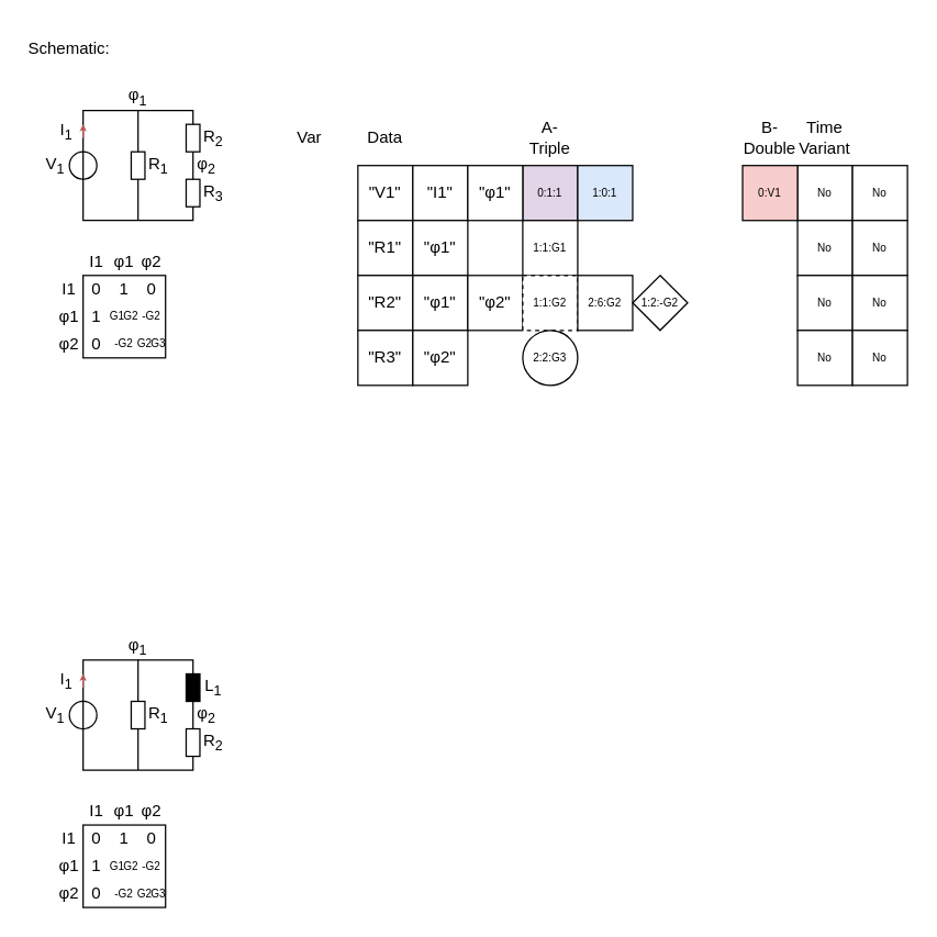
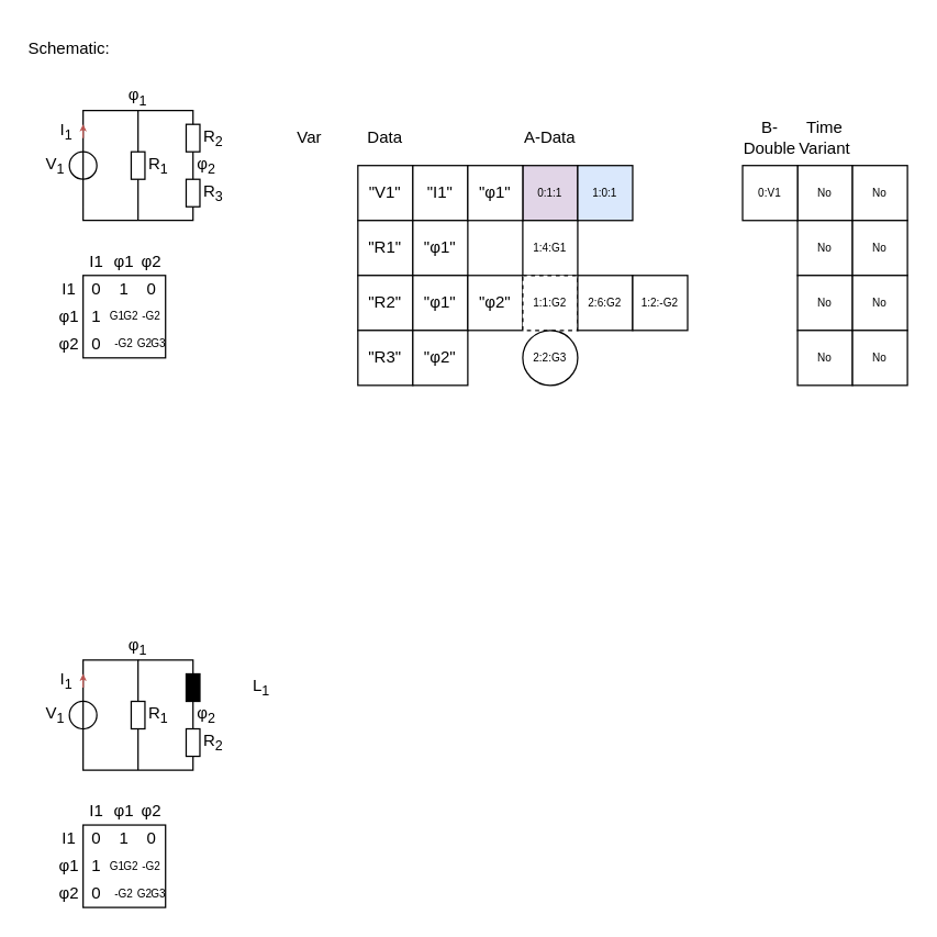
  <mxCell id="0" />
  <mxCell id="1" parent="0" />
  <mxCell id="2" value="Schematic:" style="text;html=1;align=center;verticalAlign=middle;whiteSpace=wrap;rounded=0;" parent="1" vertex="1"><mxGeometry x="20" y="20" width="60" height="30" as="geometry" /></mxCell>
  <mxCell id="3" style="edgeStyle=orthogonalEdgeStyle;rounded=0;orthogonalLoop=1;jettySize=auto;html=1;endArrow=none;endFill=0;" parent="1" source="4" edge="1"><mxGeometry relative="1" as="geometry"><mxPoint x="100" y="160" as="targetPoint" /></mxGeometry></mxCell>
  <mxCell id="4" value="" style="rounded=0;whiteSpace=wrap;html=1;fillColor=none;" parent="1" vertex="1"><mxGeometry x="95" y="110" width="10" height="20" as="geometry" /></mxCell>
  <mxCell id="5" style="edgeStyle=orthogonalEdgeStyle;rounded=0;orthogonalLoop=1;jettySize=auto;html=1;endArrow=none;endFill=0;" parent="1" source="7" edge="1"><mxGeometry relative="1" as="geometry"><mxPoint x="100" y="80" as="targetPoint" /><Array as="points"><mxPoint x="140" y="80" /></Array></mxGeometry></mxCell>
  <mxCell id="6" style="edgeStyle=orthogonalEdgeStyle;rounded=0;orthogonalLoop=1;jettySize=auto;html=1;entryX=0.5;entryY=0;entryDx=0;entryDy=0;endArrow=none;endFill=0;" parent="1" source="7" target="8" edge="1"><mxGeometry relative="1" as="geometry" /></mxCell>
  <mxCell id="7" value="" style="rounded=0;whiteSpace=wrap;html=1;fillColor=none;" parent="1" vertex="1"><mxGeometry x="135" y="90" width="10" height="20" as="geometry" /></mxCell>
  <mxCell id="8" value="" style="rounded=0;whiteSpace=wrap;html=1;fillColor=none;" parent="1" vertex="1"><mxGeometry x="135" y="130" width="10" height="20" as="geometry" /></mxCell>
  <mxCell id="9" value="" style="ellipse;whiteSpace=wrap;html=1;aspect=fixed;fillColor=none;" parent="1" vertex="1"><mxGeometry x="50" y="110" width="20" height="20" as="geometry" /></mxCell>
  <mxCell id="10" value="" style="endArrow=none;html=1;rounded=0;exitX=0.5;exitY=1;exitDx=0;exitDy=0;entryX=0.5;entryY=0;entryDx=0;entryDy=0;" parent="1" source="8" target="4" edge="1"><mxGeometry width="50" height="50" relative="1" as="geometry"><mxPoint x="120" y="150" as="sourcePoint" /><mxPoint x="60" y="80" as="targetPoint" /><Array as="points"><mxPoint x="140" y="160" /><mxPoint x="60" y="160" /><mxPoint x="60" y="80" /><mxPoint x="100" y="80" /></Array></mxGeometry></mxCell>
  <mxCell id="11" value="φ&lt;sub&gt;1&lt;/sub&gt;" style="text;html=1;align=center;verticalAlign=middle;whiteSpace=wrap;rounded=0;" parent="1" vertex="1"><mxGeometry x="90" y="60" width="20" height="20" as="geometry" /></mxCell>
  <mxCell id="12" value="φ&lt;sub&gt;2&lt;/sub&gt;" style="text;html=1;align=center;verticalAlign=middle;whiteSpace=wrap;rounded=0;" parent="1" vertex="1"><mxGeometry x="140" y="110" width="20" height="20" as="geometry" /></mxCell>
  <mxCell id="13" value="R&lt;sub&gt;2&lt;/sub&gt;" style="text;html=1;align=center;verticalAlign=middle;whiteSpace=wrap;rounded=0;" parent="1" vertex="1"><mxGeometry x="145" y="90" width="20" height="20" as="geometry" /></mxCell>
  <mxCell id="14" value="R&lt;sub&gt;3&lt;/sub&gt;" style="text;html=1;align=center;verticalAlign=middle;whiteSpace=wrap;rounded=0;" parent="1" vertex="1"><mxGeometry x="145" y="130" width="20" height="20" as="geometry" /></mxCell>
  <mxCell id="15" value="R&lt;sub&gt;1&lt;/sub&gt;" style="text;html=1;align=center;verticalAlign=middle;whiteSpace=wrap;rounded=0;" parent="1" vertex="1"><mxGeometry x="105" y="110" width="20" height="20" as="geometry" /></mxCell>
  <mxCell id="16" value="V&lt;sub&gt;1&lt;/sub&gt;" style="text;html=1;align=center;verticalAlign=middle;whiteSpace=wrap;rounded=0;" parent="1" vertex="1"><mxGeometry x="30" y="110" width="20" height="20" as="geometry" /></mxCell>
  <mxCell id="17" value="" style="endArrow=classic;html=1;rounded=0;endSize=2;fillColor=#f8cecc;strokeColor=#b85450;" parent="1" edge="1"><mxGeometry width="50" height="50" relative="1" as="geometry"><mxPoint x="60" y="100" as="sourcePoint" /><mxPoint x="60" y="90" as="targetPoint" /></mxGeometry></mxCell>
  <mxCell id="18" value="I&lt;sub&gt;1&lt;/sub&gt;" style="text;html=1;align=center;verticalAlign=middle;whiteSpace=wrap;rounded=0;" parent="1" vertex="1"><mxGeometry x="38" y="85" width="20" height="20" as="geometry" /></mxCell>
  <mxCell id="19" value="&quot;V1&quot;" style="rounded=0;whiteSpace=wrap;html=1;" parent="1" vertex="1"><mxGeometry x="260" y="120" width="40" height="40" as="geometry" /></mxCell>
  <mxCell id="20" value="&quot;R1&quot;" style="rounded=0;whiteSpace=wrap;html=1;movable=1;resizable=1;rotatable=1;deletable=1;editable=1;locked=0;connectable=1;" parent="1" vertex="1"><mxGeometry x="260" y="160" width="40" height="40" as="geometry" /></mxCell>
  <mxCell id="21" value="&quot;R2&quot;" style="rounded=0;whiteSpace=wrap;html=1;movable=1;resizable=1;rotatable=1;deletable=1;editable=1;locked=0;connectable=1;" parent="1" vertex="1"><mxGeometry x="260" y="200" width="40" height="40" as="geometry" /></mxCell>
  <mxCell id="22" value="&quot;R3&quot;" style="rounded=0;whiteSpace=wrap;html=1;movable=1;resizable=1;rotatable=1;deletable=1;editable=1;locked=0;connectable=1;" parent="1" vertex="1"><mxGeometry x="260" y="240" width="40" height="40" as="geometry" /></mxCell>
  <mxCell id="23" value="&quot;I1&quot;" style="rounded=0;whiteSpace=wrap;html=1;" parent="1" vertex="1"><mxGeometry x="300" y="120" width="40" height="40" as="geometry" /></mxCell>
  <mxCell id="24" value="&quot;φ1&quot;" style="rounded=0;whiteSpace=wrap;html=1;" parent="1" vertex="1"><mxGeometry x="300" y="160" width="40" height="40" as="geometry" /></mxCell>
  <mxCell id="25" value="&quot;φ1&quot;" style="rounded=0;whiteSpace=wrap;html=1;" parent="1" vertex="1"><mxGeometry x="300" y="200" width="40" height="40" as="geometry" /></mxCell>
  <mxCell id="26" value="&quot;φ2&quot;" style="rounded=0;whiteSpace=wrap;html=1;" parent="1" vertex="1"><mxGeometry x="340" y="200" width="40" height="40" as="geometry" /></mxCell>
  <mxCell id="27" value="&quot;φ2&quot;" style="rounded=0;whiteSpace=wrap;html=1;" parent="1" vertex="1"><mxGeometry x="300" y="240" width="40" height="40" as="geometry" /></mxCell>
  <mxCell id="28" value="Data" style="rounded=0;whiteSpace=wrap;html=1;strokeColor=none;fillColor=none;" parent="1" vertex="1"><mxGeometry x="260" y="80" width="40" height="40" as="geometry" /></mxCell>
  <mxCell id="29" value="Var" style="rounded=0;whiteSpace=wrap;html=1;strokeColor=none;fillColor=none;" parent="1" vertex="1"><mxGeometry x="205" y="80" width="40" height="40" as="geometry" /></mxCell>
- <mxCell id="30" value="A-Triple" style="rounded=0;whiteSpace=wrap;html=1;strokeColor=none;fillColor=none;" parent="1" vertex="1"><mxGeometry x="380" y="80" width="40" height="40" as="geometry" /></mxCell>
+ <mxCell id="30" value="A-Data" style="rounded=0;whiteSpace=wrap;html=1;strokeColor=none;fillColor=none;" parent="1" vertex="1"><mxGeometry x="380" y="80" width="40" height="40" as="geometry" /></mxCell>
  <mxCell id="31" value="0" style="text;html=1;align=center;verticalAlign=middle;whiteSpace=wrap;rounded=0;" parent="1" vertex="1"><mxGeometry x="60" y="200" width="20" height="20" as="geometry" /></mxCell>
  <mxCell id="32" value="1" style="text;html=1;align=center;verticalAlign=middle;whiteSpace=wrap;rounded=0;" parent="1" vertex="1"><mxGeometry x="80" y="200" width="20" height="20" as="geometry" /></mxCell>
  <mxCell id="33" value="1" style="text;html=1;align=center;verticalAlign=middle;whiteSpace=wrap;rounded=0;" parent="1" vertex="1"><mxGeometry x="60" y="220" width="20" height="20" as="geometry" /></mxCell>
  <mxCell id="34" value="G1" style="text;html=1;align=center;verticalAlign=middle;whiteSpace=wrap;rounded=0;fontSize=8;" parent="1" vertex="1"><mxGeometry x="80" y="225" width="10" height="10" as="geometry" /></mxCell>
  <mxCell id="35" value="I1" style="text;html=1;align=center;verticalAlign=middle;whiteSpace=wrap;rounded=0;" parent="1" vertex="1"><mxGeometry x="60" y="180" width="20" height="20" as="geometry" /></mxCell>
  <mxCell id="36" value="φ1" style="text;html=1;align=center;verticalAlign=middle;whiteSpace=wrap;rounded=0;" parent="1" vertex="1"><mxGeometry x="80" y="180" width="20" height="20" as="geometry" /></mxCell>
  <mxCell id="37" value="φ2" style="text;html=1;align=center;verticalAlign=middle;whiteSpace=wrap;rounded=0;" parent="1" vertex="1"><mxGeometry x="100" y="180" width="20" height="20" as="geometry" /></mxCell>
  <mxCell id="38" value="φ1" style="text;html=1;align=center;verticalAlign=middle;whiteSpace=wrap;rounded=0;" parent="1" vertex="1"><mxGeometry x="40" y="220" width="20" height="20" as="geometry" /></mxCell>
  <mxCell id="39" value="φ2" style="text;html=1;align=center;verticalAlign=middle;whiteSpace=wrap;rounded=0;" parent="1" vertex="1"><mxGeometry x="40" y="240" width="20" height="20" as="geometry" /></mxCell>
  <mxCell id="40" value="I1" style="text;html=1;align=center;verticalAlign=middle;whiteSpace=wrap;rounded=0;" parent="1" vertex="1"><mxGeometry x="40" y="200" width="20" height="20" as="geometry" /></mxCell>
  <mxCell id="41" value="G2" style="text;html=1;align=center;verticalAlign=middle;whiteSpace=wrap;rounded=0;fontSize=8;" parent="1" vertex="1"><mxGeometry x="90" y="225" width="10" height="10" as="geometry" /></mxCell>
  <mxCell id="42" value="G2" style="text;html=1;align=center;verticalAlign=middle;whiteSpace=wrap;rounded=0;fontSize=8;" parent="1" vertex="1"><mxGeometry x="100" y="245" width="10" height="10" as="geometry" /></mxCell>
  <mxCell id="43" value="G3" style="text;html=1;align=center;verticalAlign=middle;whiteSpace=wrap;rounded=0;fontSize=8;" parent="1" vertex="1"><mxGeometry x="110" y="245" width="10" height="10" as="geometry" /></mxCell>
  <mxCell id="44" value="-G2" style="text;html=1;align=center;verticalAlign=middle;whiteSpace=wrap;rounded=0;fontSize=8;" parent="1" vertex="1"><mxGeometry x="100" y="225" width="20" height="10" as="geometry" /></mxCell>
  <mxCell id="45" value="-G2" style="text;html=1;align=center;verticalAlign=middle;whiteSpace=wrap;rounded=0;fontSize=8;" parent="1" vertex="1"><mxGeometry x="80" y="245" width="20" height="10" as="geometry" /></mxCell>
  <mxCell id="46" value="0" style="text;html=1;align=center;verticalAlign=middle;whiteSpace=wrap;rounded=0;" parent="1" vertex="1"><mxGeometry x="100" y="200" width="20" height="20" as="geometry" /></mxCell>
  <mxCell id="47" value="0" style="text;html=1;align=center;verticalAlign=middle;whiteSpace=wrap;rounded=0;" parent="1" vertex="1"><mxGeometry x="60" y="240" width="20" height="20" as="geometry" /></mxCell>
  <mxCell id="48" value="" style="rounded=0;whiteSpace=wrap;html=1;fillColor=none;strokeColor=default;" parent="1" vertex="1"><mxGeometry x="60" y="200" width="60" height="60" as="geometry" /></mxCell>
  <mxCell id="49" value="0:1:1" style="rounded=0;whiteSpace=wrap;html=1;fontSize=8;fillColor=#e1d5e7;" parent="1" vertex="1"><mxGeometry x="380" y="120" width="40" height="40" as="geometry" /></mxCell>
  <mxCell id="50" value="1:0:1" style="rounded=0;whiteSpace=wrap;html=1;fontSize=8;fillColor=#dae8fc;" parent="1" vertex="1"><mxGeometry x="420" y="120" width="40" height="40" as="geometry" /></mxCell>
- <mxCell id="51" value="1:1:G1" style="rounded=0;whiteSpace=wrap;html=1;fontSize=8;" parent="1" vertex="1"><mxGeometry x="380" y="160" width="40" height="40" as="geometry" /></mxCell>
+ <mxCell id="51" value="1:4:G1" style="rounded=0;whiteSpace=wrap;html=1;fontSize=8;" parent="1" vertex="1"><mxGeometry x="380" y="160" width="40" height="40" as="geometry" /></mxCell>
  <mxCell id="52" value="1:1:G2" style="rounded=0;whiteSpace=wrap;html=1;fontSize=8;dashed=1;" parent="1" vertex="1"><mxGeometry x="380" y="200" width="40" height="40" as="geometry" /></mxCell>
  <mxCell id="53" value="2:6:G2" style="rounded=0;whiteSpace=wrap;html=1;fontSize=8;" parent="1" vertex="1"><mxGeometry x="420" y="200" width="40" height="40" as="geometry" /></mxCell>
- <mxCell id="54" value="1:2:-G2" style="rhombus;whiteSpace=wrap;html=1;fontSize=8;" parent="1" vertex="1"><mxGeometry x="460" y="200" width="40" height="40" as="geometry" /></mxCell>
+ <mxCell id="54" value="1:2:-G2" style="rounded=0;whiteSpace=wrap;html=1;fontSize=8;" parent="1" vertex="1"><mxGeometry x="460" y="200" width="40" height="40" as="geometry" /></mxCell>
  <mxCell id="55" value="2:2:G3" style="ellipse;whiteSpace=wrap;html=1;fontSize=8;" parent="1" vertex="1"><mxGeometry x="380" y="240" width="40" height="40" as="geometry" /></mxCell>
  <mxCell id="56" value="Time&lt;div&gt;Variant&lt;/div&gt;" style="rounded=0;whiteSpace=wrap;html=1;strokeColor=none;fillColor=none;" parent="1" vertex="1"><mxGeometry x="580" y="80" width="40" height="40" as="geometry" /></mxCell>
  <mxCell id="57" value="No" style="rounded=0;whiteSpace=wrap;html=1;fontSize=8;" parent="1" vertex="1"><mxGeometry x="580" y="120" width="40" height="40" as="geometry" /></mxCell>
  <mxCell id="58" value="No" style="rounded=0;whiteSpace=wrap;html=1;fontSize=8;" parent="1" vertex="1"><mxGeometry x="580" y="160" width="40" height="40" as="geometry" /></mxCell>
  <mxCell id="59" value="No" style="rounded=0;whiteSpace=wrap;html=1;fontSize=8;" parent="1" vertex="1"><mxGeometry x="580" y="200" width="40" height="40" as="geometry" /></mxCell>
  <mxCell id="60" value="No" style="rounded=0;whiteSpace=wrap;html=1;fontSize=8;" parent="1" vertex="1"><mxGeometry x="580" y="240" width="40" height="40" as="geometry" /></mxCell>
  <mxCell id="61" value="No" style="rounded=0;whiteSpace=wrap;html=1;fontSize=8;" parent="1" vertex="1"><mxGeometry x="620" y="120" width="40" height="40" as="geometry" /></mxCell>
  <mxCell id="62" value="No" style="rounded=0;whiteSpace=wrap;html=1;fontSize=8;" parent="1" vertex="1"><mxGeometry x="620" y="160" width="40" height="40" as="geometry" /></mxCell>
  <mxCell id="63" value="No" style="rounded=0;whiteSpace=wrap;html=1;fontSize=8;" parent="1" vertex="1"><mxGeometry x="620" y="200" width="40" height="40" as="geometry" /></mxCell>
  <mxCell id="64" value="No" style="rounded=0;whiteSpace=wrap;html=1;fontSize=8;" parent="1" vertex="1"><mxGeometry x="620" y="240" width="40" height="40" as="geometry" /></mxCell>
  <mxCell id="65" style="edgeStyle=orthogonalEdgeStyle;rounded=0;orthogonalLoop=1;jettySize=auto;html=1;endArrow=none;endFill=0;" edge="1" parent="1" source="66"><mxGeometry relative="1" as="geometry"><mxPoint x="100" y="560" as="targetPoint" /></mxGeometry></mxCell>
  <mxCell id="66" value="" style="rounded=0;whiteSpace=wrap;html=1;fillColor=none;" vertex="1" parent="1"><mxGeometry x="95" y="510" width="10" height="20" as="geometry" /></mxCell>
  <mxCell id="67" style="edgeStyle=orthogonalEdgeStyle;rounded=0;orthogonalLoop=1;jettySize=auto;html=1;endArrow=none;endFill=0;" edge="1" parent="1" source="69"><mxGeometry relative="1" as="geometry"><mxPoint x="100" y="480" as="targetPoint" /><Array as="points"><mxPoint x="140" y="480" /></Array></mxGeometry></mxCell>
  <mxCell id="68" style="edgeStyle=orthogonalEdgeStyle;rounded=0;orthogonalLoop=1;jettySize=auto;html=1;entryX=0.5;entryY=0;entryDx=0;entryDy=0;endArrow=none;endFill=0;" edge="1" parent="1" source="69" target="70"><mxGeometry relative="1" as="geometry" /></mxCell>
  <mxCell id="69" value="" style="rounded=0;whiteSpace=wrap;html=1;fillColor=#000000;" vertex="1" parent="1"><mxGeometry x="135" y="490" width="10" height="20" as="geometry" /></mxCell>
  <mxCell id="70" value="" style="rounded=0;whiteSpace=wrap;html=1;fillColor=none;" vertex="1" parent="1"><mxGeometry x="135" y="530" width="10" height="20" as="geometry" /></mxCell>
  <mxCell id="71" value="" style="ellipse;whiteSpace=wrap;html=1;aspect=fixed;fillColor=none;" vertex="1" parent="1"><mxGeometry x="50" y="510" width="20" height="20" as="geometry" /></mxCell>
  <mxCell id="72" value="" style="endArrow=none;html=1;rounded=0;exitX=0.5;exitY=1;exitDx=0;exitDy=0;entryX=0.5;entryY=0;entryDx=0;entryDy=0;" edge="1" parent="1" source="70" target="66"><mxGeometry width="50" height="50" relative="1" as="geometry"><mxPoint x="120" y="550" as="sourcePoint" /><mxPoint x="60" y="480" as="targetPoint" /><Array as="points"><mxPoint x="140" y="560" /><mxPoint x="60" y="560" /><mxPoint x="60" y="480" /><mxPoint x="100" y="480" /></Array></mxGeometry></mxCell>
  <mxCell id="73" value="φ&lt;sub&gt;1&lt;/sub&gt;" style="text;html=1;align=center;verticalAlign=middle;whiteSpace=wrap;rounded=0;" vertex="1" parent="1"><mxGeometry x="90" y="460" width="20" height="20" as="geometry" /></mxCell>
  <mxCell id="74" value="φ&lt;sub&gt;2&lt;/sub&gt;" style="text;html=1;align=center;verticalAlign=middle;whiteSpace=wrap;rounded=0;" vertex="1" parent="1"><mxGeometry x="140" y="510" width="20" height="20" as="geometry" /></mxCell>
- <mxCell id="75" value="L&lt;sub&gt;1&lt;/sub&gt;" style="text;html=1;align=center;verticalAlign=middle;whiteSpace=wrap;rounded=0;" vertex="1" parent="1"><mxGeometry x="145" y="490" width="20" height="20" as="geometry" /></mxCell>
+ <mxCell id="75" value="L&lt;sub&gt;1&lt;/sub&gt;" style="text;html=1;align=center;verticalAlign=middle;whiteSpace=wrap;rounded=0;" vertex="1" parent="1"><mxGeometry x="180" y="490" width="20" height="20" as="geometry" /></mxCell>
  <mxCell id="76" value="R&lt;sub&gt;2&lt;/sub&gt;" style="text;html=1;align=center;verticalAlign=middle;whiteSpace=wrap;rounded=0;" vertex="1" parent="1"><mxGeometry x="145" y="530" width="20" height="20" as="geometry" /></mxCell>
  <mxCell id="77" value="R&lt;sub&gt;1&lt;/sub&gt;" style="text;html=1;align=center;verticalAlign=middle;whiteSpace=wrap;rounded=0;" vertex="1" parent="1"><mxGeometry x="105" y="510" width="20" height="20" as="geometry" /></mxCell>
  <mxCell id="78" value="V&lt;sub&gt;1&lt;/sub&gt;" style="text;html=1;align=center;verticalAlign=middle;whiteSpace=wrap;rounded=0;" vertex="1" parent="1"><mxGeometry x="30" y="510" width="20" height="20" as="geometry" /></mxCell>
  <mxCell id="79" value="" style="endArrow=classic;html=1;rounded=0;endSize=2;fillColor=#f8cecc;strokeColor=#b85450;" edge="1" parent="1"><mxGeometry width="50" height="50" relative="1" as="geometry"><mxPoint x="60" y="500" as="sourcePoint" /><mxPoint x="60" y="490" as="targetPoint" /></mxGeometry></mxCell>
  <mxCell id="80" value="I&lt;sub&gt;1&lt;/sub&gt;" style="text;html=1;align=center;verticalAlign=middle;whiteSpace=wrap;rounded=0;" vertex="1" parent="1"><mxGeometry x="38" y="485" width="20" height="20" as="geometry" /></mxCell>
  <mxCell id="81" value="0" style="text;html=1;align=center;verticalAlign=middle;whiteSpace=wrap;rounded=0;" vertex="1" parent="1"><mxGeometry x="60" y="600" width="20" height="20" as="geometry" /></mxCell>
  <mxCell id="82" value="1" style="text;html=1;align=center;verticalAlign=middle;whiteSpace=wrap;rounded=0;" vertex="1" parent="1"><mxGeometry x="80" y="600" width="20" height="20" as="geometry" /></mxCell>
  <mxCell id="83" value="1" style="text;html=1;align=center;verticalAlign=middle;whiteSpace=wrap;rounded=0;" vertex="1" parent="1"><mxGeometry x="60" y="620" width="20" height="20" as="geometry" /></mxCell>
  <mxCell id="84" value="G1" style="text;html=1;align=center;verticalAlign=middle;whiteSpace=wrap;rounded=0;fontSize=8;" vertex="1" parent="1"><mxGeometry x="80" y="625" width="10" height="10" as="geometry" /></mxCell>
  <mxCell id="85" value="I1" style="text;html=1;align=center;verticalAlign=middle;whiteSpace=wrap;rounded=0;" vertex="1" parent="1"><mxGeometry x="60" y="580" width="20" height="20" as="geometry" /></mxCell>
  <mxCell id="86" value="φ1" style="text;html=1;align=center;verticalAlign=middle;whiteSpace=wrap;rounded=0;" vertex="1" parent="1"><mxGeometry x="80" y="580" width="20" height="20" as="geometry" /></mxCell>
  <mxCell id="87" value="φ2" style="text;html=1;align=center;verticalAlign=middle;whiteSpace=wrap;rounded=0;" vertex="1" parent="1"><mxGeometry x="100" y="580" width="20" height="20" as="geometry" /></mxCell>
  <mxCell id="88" value="φ1" style="text;html=1;align=center;verticalAlign=middle;whiteSpace=wrap;rounded=0;" vertex="1" parent="1"><mxGeometry x="40" y="620" width="20" height="20" as="geometry" /></mxCell>
  <mxCell id="89" value="φ2" style="text;html=1;align=center;verticalAlign=middle;whiteSpace=wrap;rounded=0;" vertex="1" parent="1"><mxGeometry x="40" y="640" width="20" height="20" as="geometry" /></mxCell>
  <mxCell id="90" value="I1" style="text;html=1;align=center;verticalAlign=middle;whiteSpace=wrap;rounded=0;" vertex="1" parent="1"><mxGeometry x="40" y="600" width="20" height="20" as="geometry" /></mxCell>
  <mxCell id="91" value="G2" style="text;html=1;align=center;verticalAlign=middle;whiteSpace=wrap;rounded=0;fontSize=8;" vertex="1" parent="1"><mxGeometry x="90" y="625" width="10" height="10" as="geometry" /></mxCell>
  <mxCell id="92" value="G2" style="text;html=1;align=center;verticalAlign=middle;whiteSpace=wrap;rounded=0;fontSize=8;" vertex="1" parent="1"><mxGeometry x="100" y="645" width="10" height="10" as="geometry" /></mxCell>
  <mxCell id="93" value="G3" style="text;html=1;align=center;verticalAlign=middle;whiteSpace=wrap;rounded=0;fontSize=8;" vertex="1" parent="1"><mxGeometry x="110" y="645" width="10" height="10" as="geometry" /></mxCell>
  <mxCell id="94" value="-G2" style="text;html=1;align=center;verticalAlign=middle;whiteSpace=wrap;rounded=0;fontSize=8;" vertex="1" parent="1"><mxGeometry x="100" y="625" width="20" height="10" as="geometry" /></mxCell>
  <mxCell id="95" value="-G2" style="text;html=1;align=center;verticalAlign=middle;whiteSpace=wrap;rounded=0;fontSize=8;" vertex="1" parent="1"><mxGeometry x="80" y="645" width="20" height="10" as="geometry" /></mxCell>
  <mxCell id="96" value="0" style="text;html=1;align=center;verticalAlign=middle;whiteSpace=wrap;rounded=0;" vertex="1" parent="1"><mxGeometry x="100" y="600" width="20" height="20" as="geometry" /></mxCell>
  <mxCell id="97" value="0" style="text;html=1;align=center;verticalAlign=middle;whiteSpace=wrap;rounded=0;" vertex="1" parent="1"><mxGeometry x="60" y="640" width="20" height="20" as="geometry" /></mxCell>
  <mxCell id="98" value="" style="rounded=0;whiteSpace=wrap;html=1;fillColor=none;strokeColor=default;" vertex="1" parent="1"><mxGeometry x="60" y="600" width="60" height="60" as="geometry" /></mxCell>
  <mxCell id="99" value="&quot;φ1&quot;" style="rounded=0;whiteSpace=wrap;html=1;" vertex="1" parent="1"><mxGeometry x="340" y="120" width="40" height="40" as="geometry" /></mxCell>
  <mxCell id="100" value="B-Double" style="rounded=0;whiteSpace=wrap;html=1;strokeColor=none;fillColor=none;" vertex="1" parent="1"><mxGeometry x="540" y="80" width="40" height="40" as="geometry" /></mxCell>
- <mxCell id="101" value="0:V1" style="rounded=0;whiteSpace=wrap;html=1;fontSize=8;fillColor=#f8cecc;" vertex="1" parent="1"><mxGeometry x="540" y="120" width="40" height="40" as="geometry" /></mxCell>
+ <mxCell id="101" value="0:V1" style="rounded=0;whiteSpace=wrap;html=1;fontSize=8;" vertex="1" parent="1"><mxGeometry x="540" y="120" width="40" height="40" as="geometry" /></mxCell>
